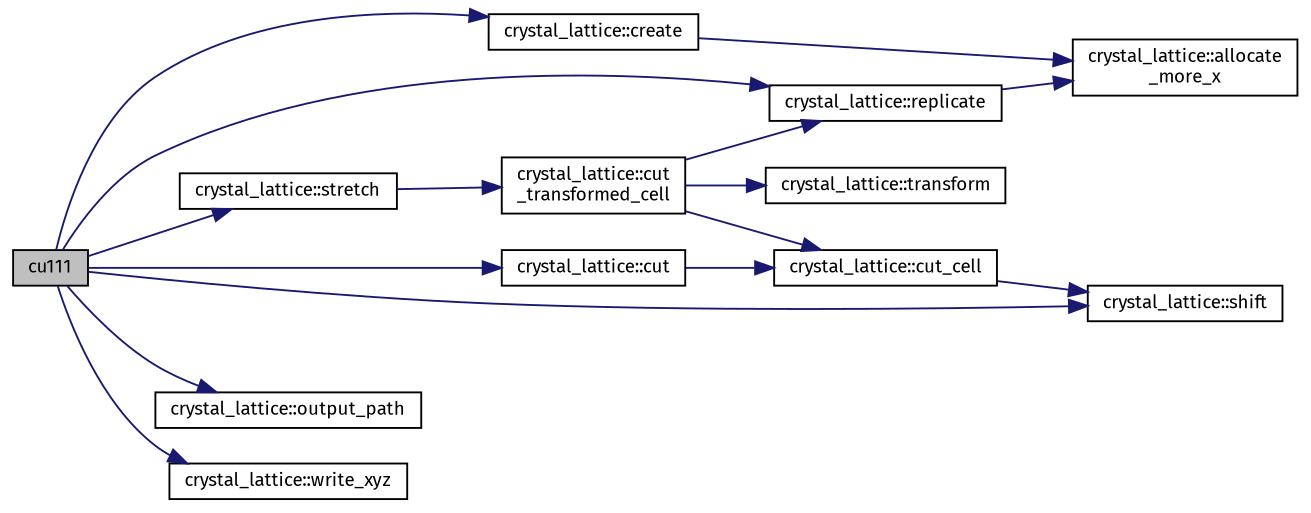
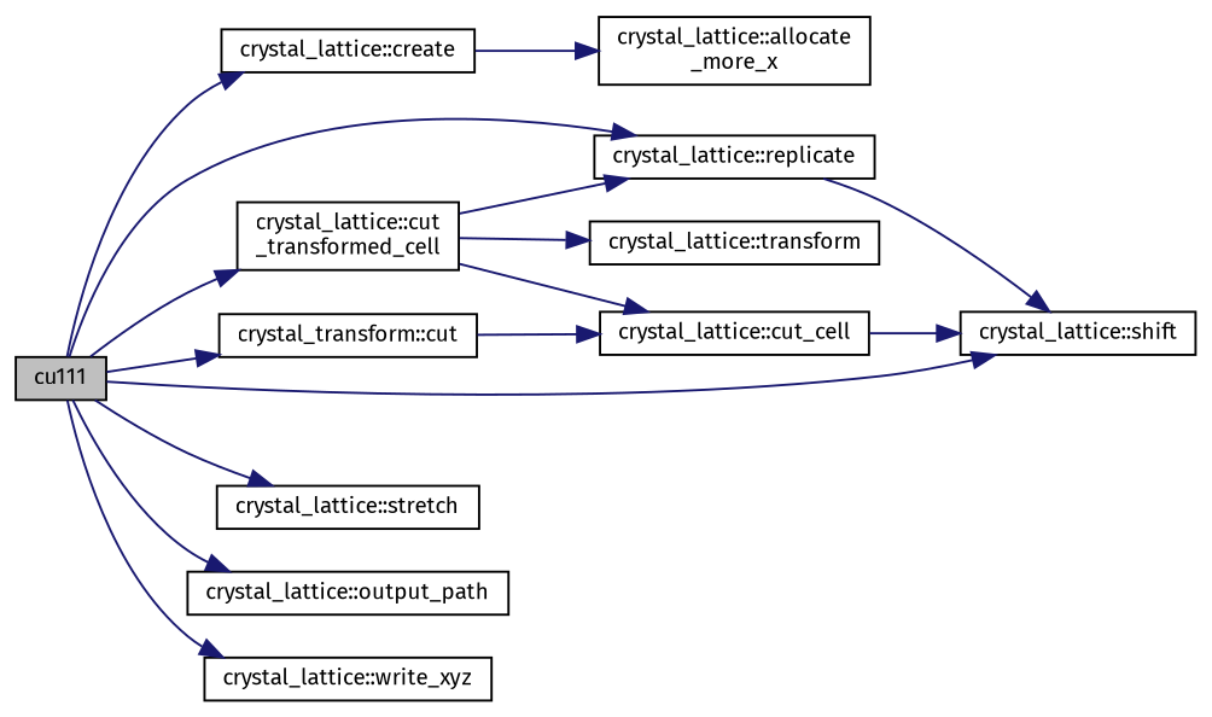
  digraph {
    fontname="Fira Sans"
    rankdir=LR
    node [color=black fillcolor=white fontname="Fira Sans" fontsize=10 shape=record style=filled]
    edge [color=midnightblue fontname="Fira Sans" fontsize=10 labelfontname=Helvetica labelfontsize=10 style=solid]
    n1 [fillcolor=grey75 fontcolor=black height=0.2 label=cu111 width=0.4]
    n2 [height=0.2 label="crystal_lattice::create" width=0.4]
    n3 [height=0.2 label="crystal_lattice::cut\l_transformed_cell" width=0.4]
    n4 [height=0.2 label="crystal_lattice::replicate" width=0.4]
    n5 [height=0.2 label="crystal_lattice::shift" width=0.4]
-   n6 [height=0.2 label="crystal_lattice::cut" width=0.4]
+   n6 [height=0.2 label="crystal_transform::cut" width=0.4]
    n7 [height=0.2 label="crystal_lattice::stretch" width=0.4]
    n8 [height=0.2 label="crystal_lattice::output_path" width=0.4]
    n9 [height=0.2 label="crystal_lattice::write_xyz" width=0.4]
    n10 [height=0.2 label="crystal_lattice::allocate\l_more_x" width=0.4]
    n11 [height=0.2 label="crystal_lattice::transform" width=0.4]
    n12 [height=0.2 label="crystal_lattice::cut_cell" width=0.4]
    n1 -> n2
-   n7 -> n3
+   n1 -> n3
    n1 -> n4
    n1 -> n5
    n1 -> n6
    n1 -> n7
    n1 -> n8
    n1 -> n9
    n2 -> n10
    n3 -> n4
    n3 -> n11
    n3 -> n12
-   n4 -> n10
+   n4 -> n5
    n6 -> n12
    n12 -> n5
  }
